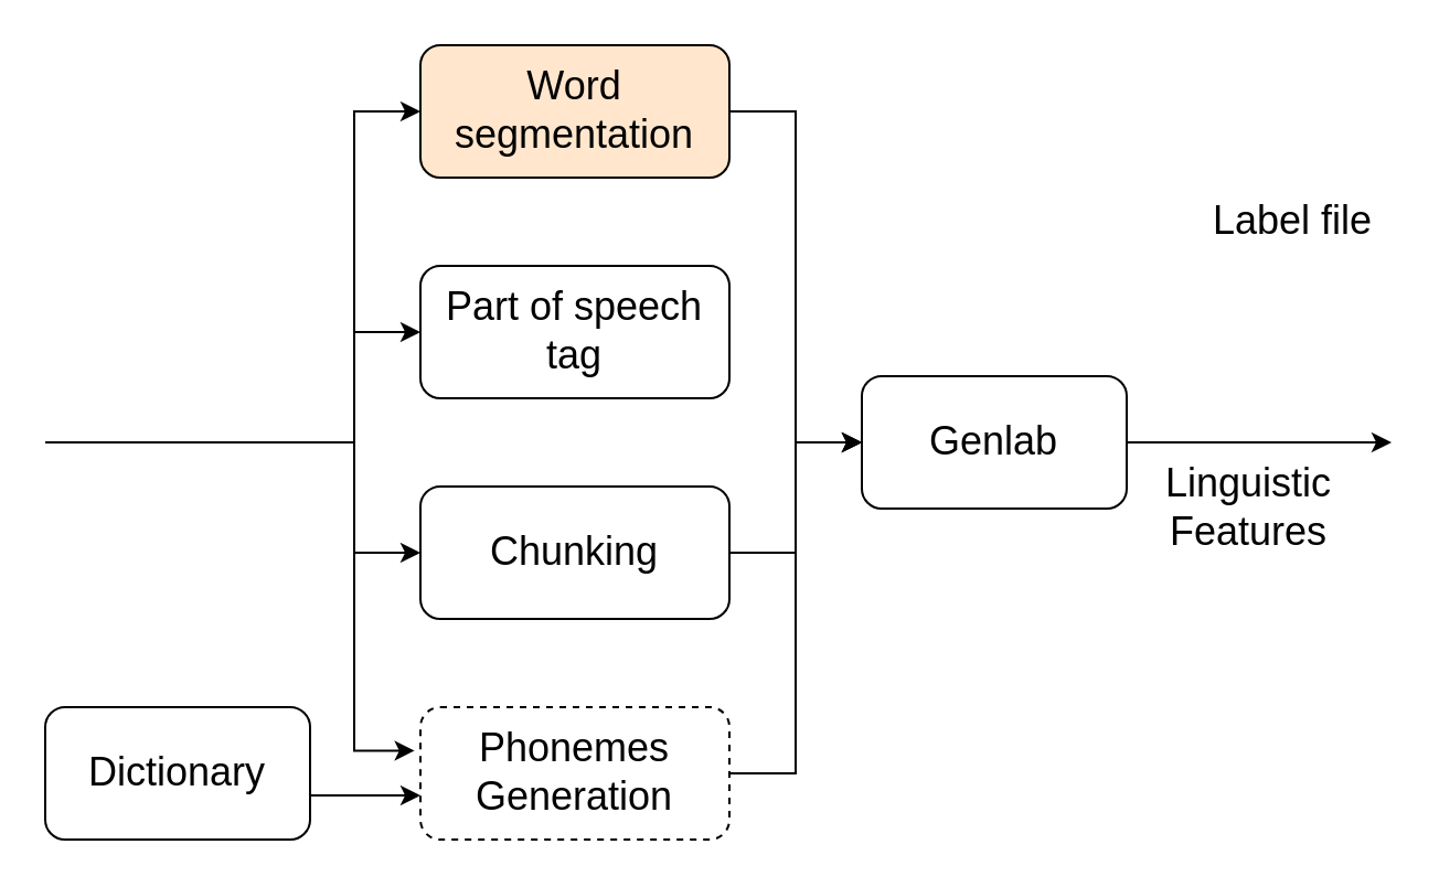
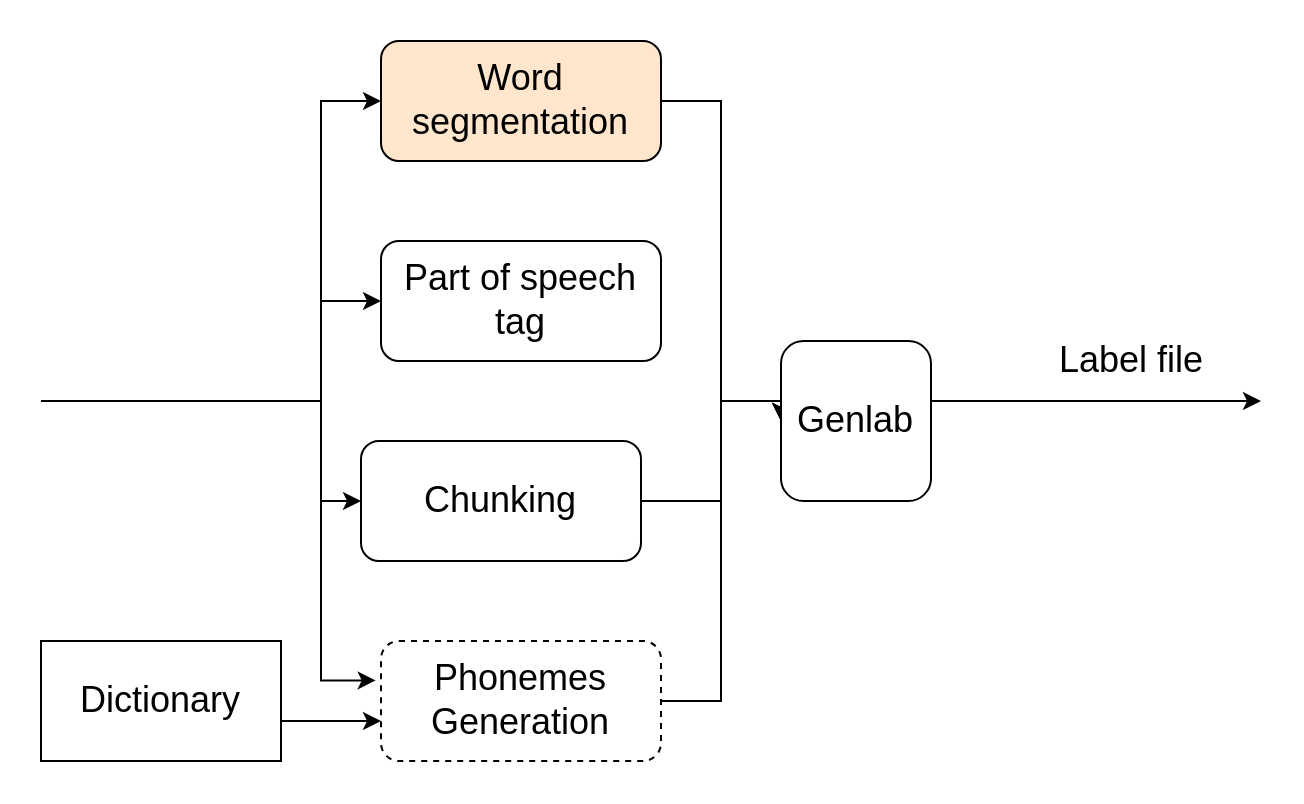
  <mxCell id="0" />
  <mxCell id="1" parent="0" />
  <mxCell id="2" style="rounded=0;orthogonalLoop=1;jettySize=auto;html=1;exitX=1;exitY=0.5;exitDx=0;exitDy=0;fontSize=18;entryX=0;entryY=0.5;entryDx=0;entryDy=0;edgeStyle=orthogonalEdgeStyle;" edge="1" parent="1" source="3" target="16"><mxGeometry relative="1" as="geometry"><Array as="points"><mxPoint x="360" y="50" /><mxPoint x="360" y="200" /></Array></mxGeometry></mxCell>
  <mxCell id="3" value="Word segmentation" style="rounded=1;whiteSpace=wrap;html=1;fontSize=18;fillColor=#ffe6cc;" vertex="1" parent="1"><mxGeometry x="190" y="20" width="140" height="60" as="geometry" /></mxCell>
  <mxCell id="4" value="Part of speech tag" style="rounded=1;whiteSpace=wrap;html=1;fontSize=18;" vertex="1" parent="1"><mxGeometry x="190" y="120" width="140" height="60" as="geometry" /></mxCell>
  <mxCell id="5" style="edgeStyle=orthogonalEdgeStyle;rounded=0;orthogonalLoop=1;jettySize=auto;html=1;exitX=1;exitY=0.5;exitDx=0;exitDy=0;entryX=0;entryY=0.5;entryDx=0;entryDy=0;fontSize=18;" edge="1" parent="1" source="6" target="16"><mxGeometry relative="1" as="geometry"><Array as="points"><mxPoint x="360" y="250" /><mxPoint x="360" y="200" /></Array></mxGeometry></mxCell>
- <mxCell id="6" value="Chunking" style="rounded=1;whiteSpace=wrap;html=1;fontSize=18;" vertex="1" parent="1"><mxGeometry x="190" y="220" width="140" height="60" as="geometry" /></mxCell>
+ <mxCell id="6" value="Chunking" style="rounded=1;whiteSpace=wrap;html=1;fontSize=18;" vertex="1" parent="1"><mxGeometry x="180" y="220" width="140" height="60" as="geometry" /></mxCell>
  <mxCell id="7" style="edgeStyle=orthogonalEdgeStyle;rounded=0;orthogonalLoop=1;jettySize=auto;html=1;exitX=1;exitY=0.5;exitDx=0;exitDy=0;entryX=0;entryY=0.5;entryDx=0;entryDy=0;fontSize=18;" edge="1" parent="1" source="8" target="16"><mxGeometry relative="1" as="geometry"><Array as="points"><mxPoint x="360" y="350" /><mxPoint x="360" y="200" /></Array></mxGeometry></mxCell>
  <mxCell id="8" value="Phonemes&lt;br style=&quot;font-size: 18px;&quot;&gt;Generation" style="rounded=1;whiteSpace=wrap;html=1;fontSize=18;dashed=1;" vertex="1" parent="1"><mxGeometry x="190" y="320" width="140" height="60" as="geometry" /></mxCell>
  <mxCell id="9" style="edgeStyle=orthogonalEdgeStyle;rounded=0;orthogonalLoop=1;jettySize=auto;html=1;exitX=1;exitY=0.5;exitDx=0;exitDy=0;fontSize=18;" edge="1" parent="1" source="10" target="8"><mxGeometry relative="1" as="geometry"><Array as="points"><mxPoint x="110" y="360" /></Array></mxGeometry></mxCell>
- <mxCell id="10" value="Dictionary" style="rounded=1;whiteSpace=wrap;html=1;fontSize=18;" vertex="1" parent="1"><mxGeometry x="20" y="320" width="120" height="60" as="geometry" /></mxCell>
+ <mxCell id="10" value="Dictionary" style="whiteSpace=wrap;html=1;fontSize=18;rounded=0;" vertex="1" parent="1"><mxGeometry x="20" y="320" width="120" height="60" as="geometry" /></mxCell>
  <mxCell id="11" value="" style="endArrow=classic;html=1;fontSize=18;edgeStyle=orthogonalEdgeStyle;rounded=0;" edge="1" parent="1"><mxGeometry width="50" height="50" relative="1" as="geometry"><mxPoint x="80" y="200" as="sourcePoint" /><mxPoint x="190" y="50" as="targetPoint" /><Array as="points"><mxPoint x="160" y="200" /><mxPoint x="160" y="50" /></Array></mxGeometry></mxCell>
  <mxCell id="12" value="" style="endArrow=classic;html=1;fontSize=18;edgeStyle=orthogonalEdgeStyle;rounded=0;" edge="1" parent="1"><mxGeometry width="50" height="50" relative="1" as="geometry"><mxPoint x="80" y="200" as="sourcePoint" /><mxPoint x="190" y="150" as="targetPoint" /><Array as="points"><mxPoint x="160" y="200" /><mxPoint x="160" y="150" /></Array></mxGeometry></mxCell>
  <mxCell id="13" value="" style="endArrow=classic;html=1;fontSize=18;edgeStyle=orthogonalEdgeStyle;rounded=0;entryX=0;entryY=0.5;entryDx=0;entryDy=0;" edge="1" parent="1" target="6"><mxGeometry width="50" height="50" relative="1" as="geometry"><mxPoint x="80" y="200" as="sourcePoint" /><mxPoint x="220" y="250" as="targetPoint" /><Array as="points"><mxPoint x="160" y="200" /><mxPoint x="160" y="250" /></Array></mxGeometry></mxCell>
  <mxCell id="14" value="" style="endArrow=classic;html=1;fontSize=18;entryX=-0.019;entryY=0.329;entryDx=0;entryDy=0;entryPerimeter=0;edgeStyle=orthogonalEdgeStyle;rounded=0;" edge="1" parent="1" target="8"><mxGeometry width="50" height="50" relative="1" as="geometry"><mxPoint x="20" y="200" as="sourcePoint" /><mxPoint x="70" y="220" as="targetPoint" /><Array as="points"><mxPoint x="160" y="200" /><mxPoint x="160" y="340" /></Array></mxGeometry></mxCell>
  <mxCell id="15" style="edgeStyle=orthogonalEdgeStyle;rounded=0;orthogonalLoop=1;jettySize=auto;html=1;fontSize=18;" edge="1" parent="1" source="16"><mxGeometry relative="1" as="geometry"><mxPoint x="630" y="200" as="targetPoint" /><Array as="points"><mxPoint x="630" y="200" /></Array></mxGeometry></mxCell>
- <mxCell id="16" value="Genlab" style="rounded=1;whiteSpace=wrap;html=1;fontSize=18;" vertex="1" parent="1"><mxGeometry x="390" y="170" width="120" height="60" as="geometry" /></mxCell>
- <mxCell id="17" value="Label file" style="text;html=1;align=center;verticalAlign=middle;resizable=0;points=[];autosize=1;fontSize=18;" vertex="1" parent="1"><mxGeometry x="540" y="85" width="90" height="30" as="geometry" /></mxCell>
- <mxCell id="18" value="Linguistic&lt;br style=&quot;font-size: 18px;&quot;&gt;Features" style="text;html=1;align=center;verticalAlign=middle;resizable=0;points=[];autosize=1;fontSize=18;" vertex="1" parent="1"><mxGeometry x="520" y="205" width="90" height="50" as="geometry" /></mxCell>
+ <mxCell id="16" value="Genlab" style="rounded=1;whiteSpace=wrap;html=1;fontSize=18;" vertex="1" parent="1"><mxGeometry x="390" y="170" width="75" height="80" as="geometry" /></mxCell>
+ <mxCell id="17" value="Label file" style="text;html=1;align=center;verticalAlign=middle;resizable=0;points=[];autosize=1;fontSize=18;" vertex="1" parent="1"><mxGeometry x="520" y="165" width="90" height="30" as="geometry" /></mxCell>
